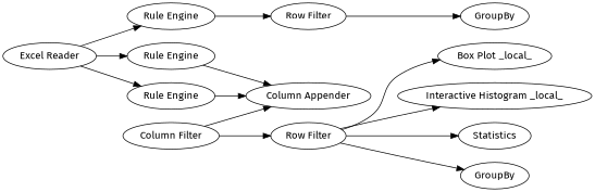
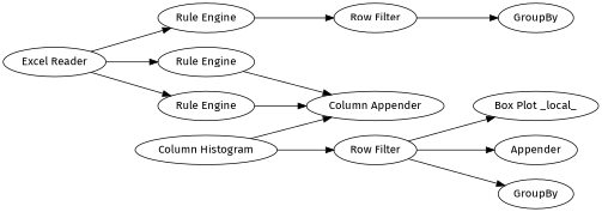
  digraph {
    fontname="Fira Sans"
    rankdir=LR
    node [fontname="Fira Sans"]
    edge [fontname="Fira Sans"]
    n1 [label="Excel Reader"]
    n2 [label="Rule Engine"]
    n3 [label="Rule Engine"]
    n4 [label="Rule Engine"]
    n5 [label="Column Appender"]
    n6 [label="Row Filter"]
-   n7 [label="Column Filter"]
+   n7 [label="Column Histogram"]
    n8 [label="Row Filter"]
-   n9 [label="Interactive Histogram _local_"]
-   n10 [label=Statistics]
+   n10 [label=Appender]
    n11 [label=GroupBy]
    n12 [label="Box Plot _local_"]
    n13 [label=GroupBy]
    n1 -> n2
    n1 -> n3
    n1 -> n4
    n2 -> n5
    n3 -> n5
    n4 -> n6
    n6 -> n13
    n7 -> n5
    n7 -> n8
-   n8 -> n9
    n8 -> n10
    n8 -> n11
    n8 -> n12
  }
